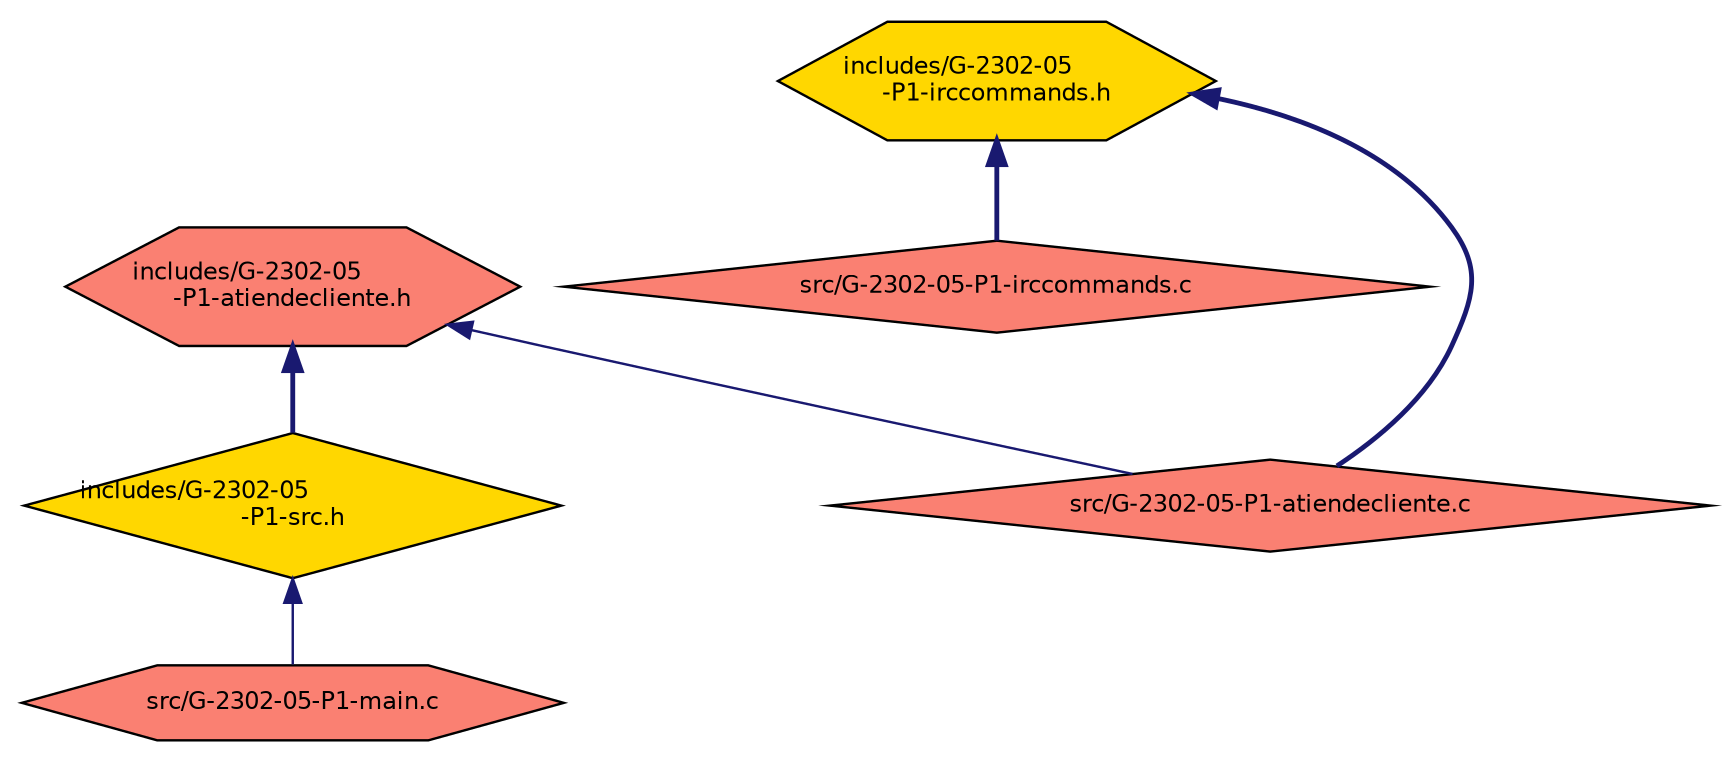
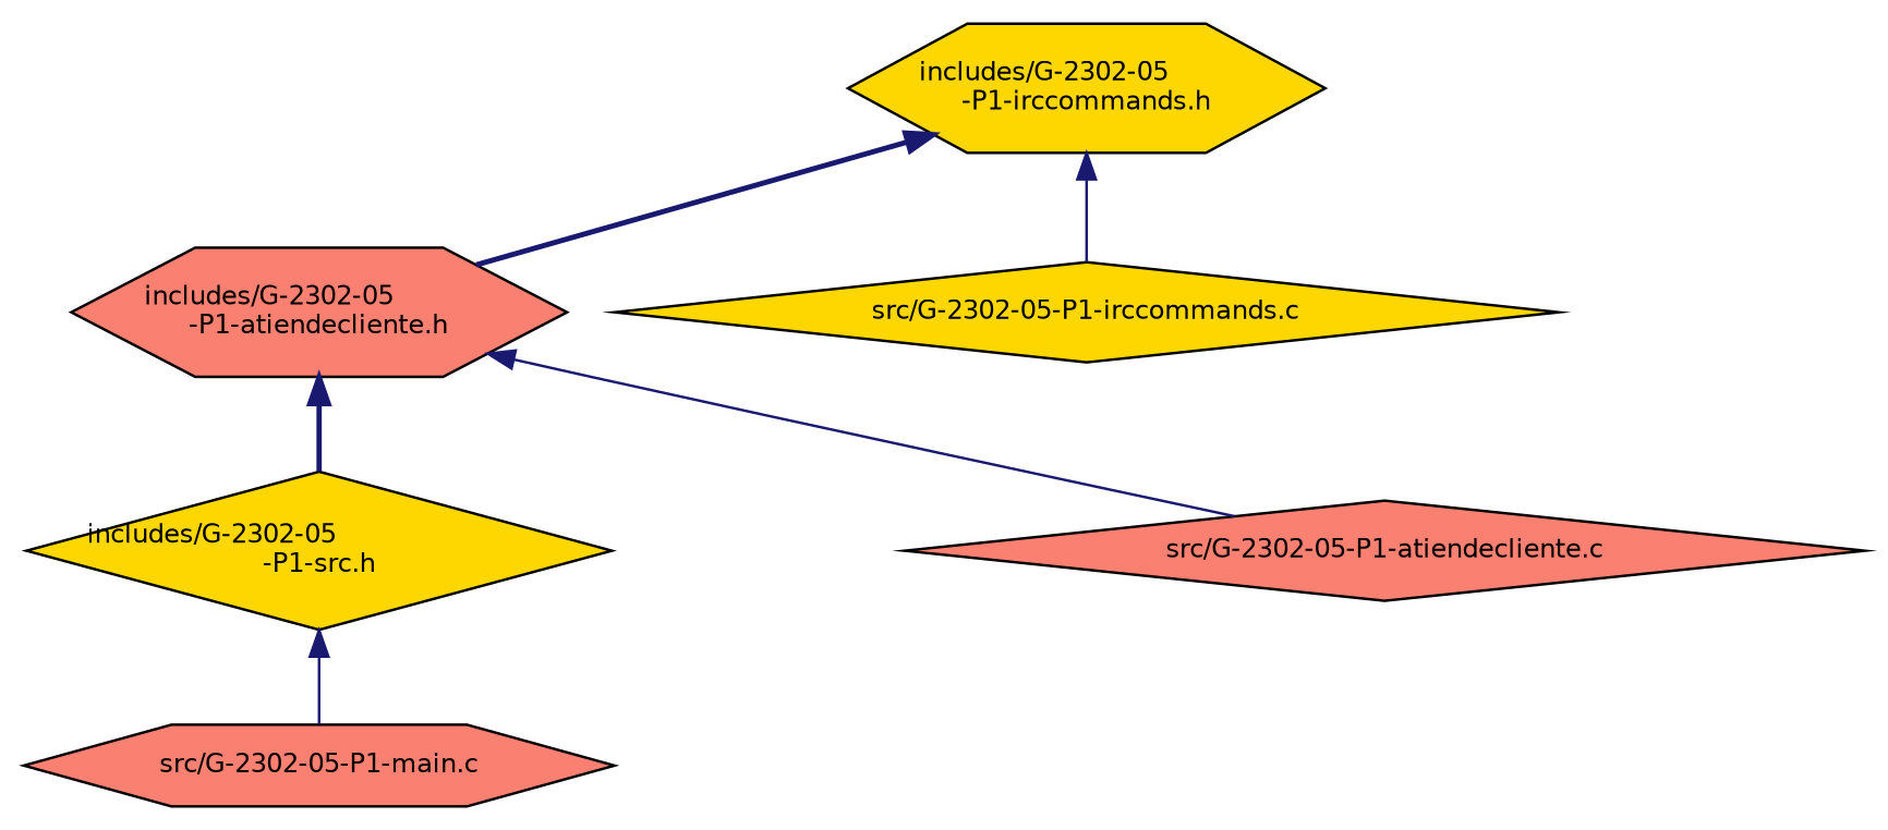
  digraph {
    node [color=black fillcolor=salmon fontname=Helvetica fontsize=10 shape=hexagon style=filled]
    edge [color=midnightblue dir=back fontname=Helvetica fontsize=10 labelfontname=Helvetica labelfontsize=10 style=bold]
    n1 [fillcolor=gold fontcolor=black height=0.2 label="includes/G-2302-05\l-P1-irccommands.h" width=0.4]
    n2 [height=0.2 label="includes/G-2302-05\l-P1-atiendecliente.h" width=0.4]
-   n3 [height=0.2 label="src/G-2302-05-P1-irccommands.c" shape=diamond width=0.4]
+   n3 [fillcolor=gold height=0.2 label="src/G-2302-05-P1-irccommands.c" shape=diamond width=0.4]
    n4 [height=0.2 label="src/G-2302-05-P1-atiendecliente.c" shape=diamond width=0.4]
    n5 [fillcolor=gold height=0.2 label="includes/G-2302-05\l-P1-src.h" shape=diamond width=0.4]
    n6 [height=0.2 label="src/G-2302-05-P1-main.c" width=0.4]
-   n1 -> n4
-   n1 -> n3
+   n1 -> n2
+   n1 -> n3 [style=solid]
    n2 -> n4 [style=solid]
    n2 -> n5
    n5 -> n6 [style=solid]
  }
